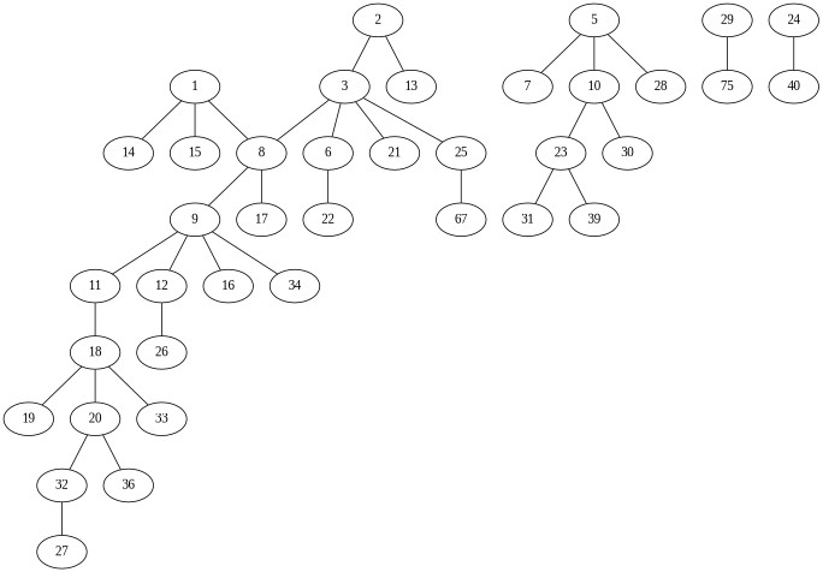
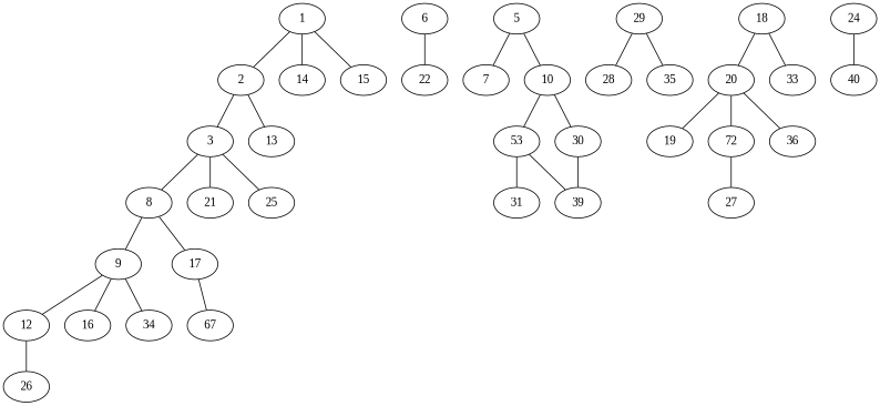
  graph {
    fontname="Liberation Serif"
    node [fontname="Liberation Serif"]
    edge [fontname="Liberation Serif"]
    1
    2
    14
    15
    3
    13
    6
    8
    21
    25
    22
    9
    17
    n14 [label=67]
    5
    7
    10
    28
    29
-   35 [label=75]
-   11
+   35
    12
    16
    34
-   23
+   23 [label=53]
    30
    31
    39
    18
    26
    19
    20
    33
    24
    40
-   32
+   32 [label=72]
    36
    27
-   1 -- 8
+   1 -- 2
    1 -- 14
    1 -- 15
    2 -- 3
    2 -- 13
-   3 -- 6
    3 -- 8
    3 -- 21
    3 -- 25
    6 -- 22
    8 -- 9
    8 -- 17
-   25 -- n14
-   9 -- 11
+   17 -- n14
    9 -- 12
    9 -- 16
    9 -- 34
    5 -- 7
    5 -- 10
-   5 -- 28
+   29 -- 28
    10 -- 23
    10 -- 30
    29 -- 35
-   11 -- 18
    12 -- 26
    23 -- 31
    23 -- 39
-   18 -- 19
+   30 -- 39
+   20 -- 19
    18 -- 20
    18 -- 33
    20 -- 32
    20 -- 36
    24 -- 40
    32 -- 27
  }
